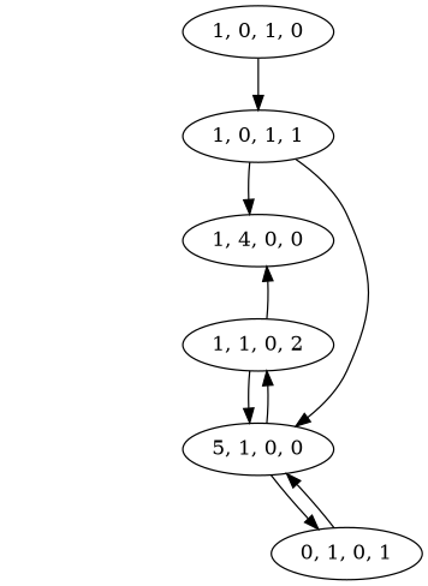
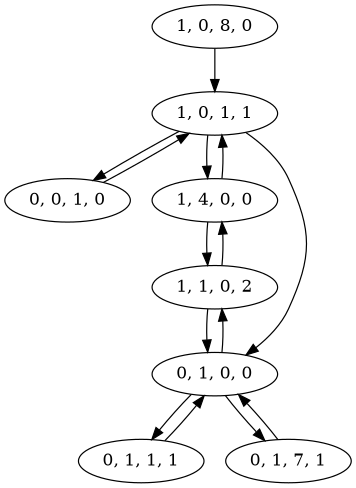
  digraph {
-   "1, 0, 1, 0"
+   "1, 0, 1, 0" [label="1, 0, 8, 0"]
    "1, 0, 1, 1"
+   "0, 0, 1, 0"
    n4 [label="1, 4, 0, 0"]
-   "0, 1, 0, 0" [label="5, 1, 0, 0"]
+   "0, 1, 0, 0"
    n6 [label="1, 1, 0, 2"]
-   "0, 1, 0, 1"
+   "0, 1, 1, 1"
+   "0, 1, 0, 1" [label="0, 1, 7, 1"]
    "1, 0, 1, 0" -> "1, 0, 1, 1"
+   "1, 0, 1, 1" -> "0, 0, 1, 0"
    "1, 0, 1, 1" -> n4
    "1, 0, 1, 1" -> "0, 1, 0, 0"
+   "0, 0, 1, 0" -> "1, 0, 1, 1"
+   n4 -> "1, 0, 1, 1"
+   n4 -> n6
    "0, 1, 0, 0" -> n6
+   "0, 1, 0, 0" -> "0, 1, 1, 1"
    "0, 1, 0, 0" -> "0, 1, 0, 1"
    n6 -> n4
    n6 -> "0, 1, 0, 0"
+   "0, 1, 1, 1" -> "0, 1, 0, 0"
    "0, 1, 0, 1" -> "0, 1, 0, 0"
  }
